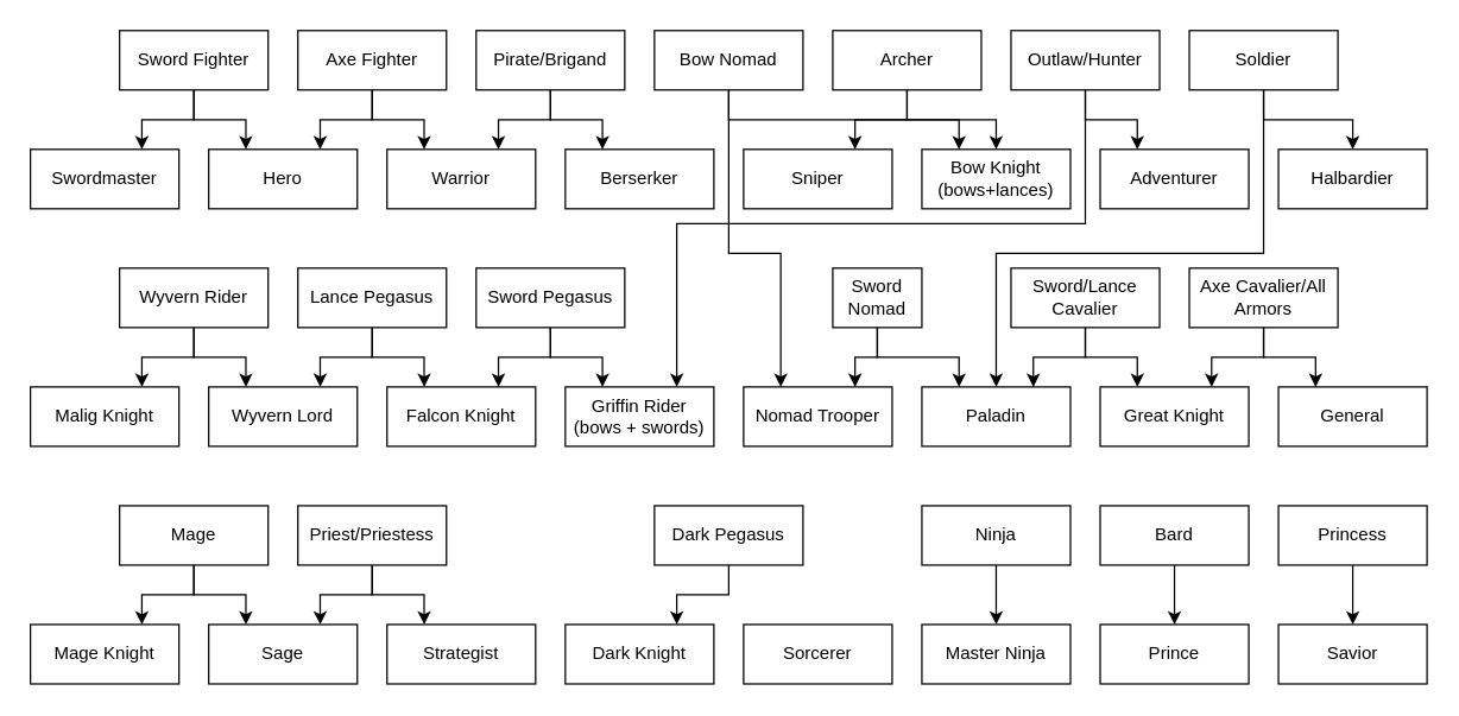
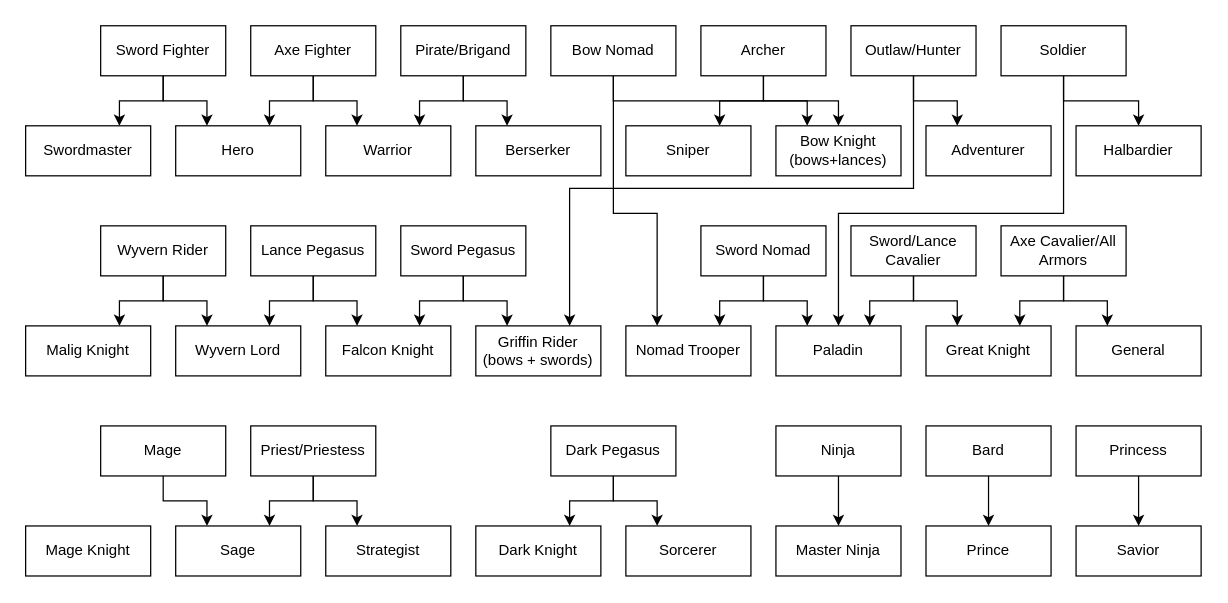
  <mxCell id="0" />
  <mxCell id="1" parent="0" />
  <mxCell id="2" value="" style="edgeStyle=orthogonalEdgeStyle;rounded=0;orthogonalLoop=1;jettySize=auto;html=1;entryX=0.75;entryY=0;entryDx=0;entryDy=0;" parent="1" source="4" target="5" edge="1"><mxGeometry relative="1" as="geometry" /></mxCell>
  <mxCell id="3" style="edgeStyle=orthogonalEdgeStyle;rounded=0;orthogonalLoop=1;jettySize=auto;html=1;exitX=0.5;exitY=1;exitDx=0;exitDy=0;entryX=0.25;entryY=0;entryDx=0;entryDy=0;" parent="1" source="4" target="6" edge="1"><mxGeometry relative="1" as="geometry" /></mxCell>
  <mxCell id="4" value="Sword Fighter" style="rounded=0;whiteSpace=wrap;html=1;" parent="1" vertex="1"><mxGeometry x="80" y="20" width="100" height="40" as="geometry" /></mxCell>
  <mxCell id="5" value="Swordmaster" style="rounded=0;whiteSpace=wrap;html=1;" parent="1" vertex="1"><mxGeometry x="20" y="100" width="100" height="40" as="geometry" /></mxCell>
  <mxCell id="6" value="Hero" style="rounded=0;whiteSpace=wrap;html=1;" parent="1" vertex="1"><mxGeometry x="140" y="100" width="100" height="40" as="geometry" /></mxCell>
  <mxCell id="7" style="edgeStyle=orthogonalEdgeStyle;rounded=0;orthogonalLoop=1;jettySize=auto;html=1;exitX=0.5;exitY=1;exitDx=0;exitDy=0;entryX=0.75;entryY=0;entryDx=0;entryDy=0;" parent="1" source="9" target="6" edge="1"><mxGeometry relative="1" as="geometry" /></mxCell>
  <mxCell id="8" style="edgeStyle=orthogonalEdgeStyle;rounded=0;orthogonalLoop=1;jettySize=auto;html=1;exitX=0.5;exitY=1;exitDx=0;exitDy=0;entryX=0.25;entryY=0;entryDx=0;entryDy=0;" parent="1" source="9" target="10" edge="1"><mxGeometry relative="1" as="geometry" /></mxCell>
  <mxCell id="9" value="Axe Fighter" style="rounded=0;whiteSpace=wrap;html=1;" parent="1" vertex="1"><mxGeometry x="200" y="20" width="100" height="40" as="geometry" /></mxCell>
  <mxCell id="10" value="Warrior" style="rounded=0;whiteSpace=wrap;html=1;" parent="1" vertex="1"><mxGeometry x="260" y="100" width="100" height="40" as="geometry" /></mxCell>
  <mxCell id="11" style="edgeStyle=orthogonalEdgeStyle;rounded=0;orthogonalLoop=1;jettySize=auto;html=1;entryX=0.75;entryY=0;entryDx=0;entryDy=0;" parent="1" source="13" target="10" edge="1"><mxGeometry relative="1" as="geometry" /></mxCell>
  <mxCell id="12" style="edgeStyle=orthogonalEdgeStyle;rounded=0;orthogonalLoop=1;jettySize=auto;html=1;exitX=0.5;exitY=1;exitDx=0;exitDy=0;entryX=0.25;entryY=0;entryDx=0;entryDy=0;" parent="1" source="13" target="14" edge="1"><mxGeometry relative="1" as="geometry" /></mxCell>
  <mxCell id="13" value="Pirate/Brigand" style="rounded=0;whiteSpace=wrap;html=1;" parent="1" vertex="1"><mxGeometry x="320" y="20" width="100" height="40" as="geometry" /></mxCell>
  <mxCell id="14" value="Berserker" style="rounded=0;whiteSpace=wrap;html=1;" parent="1" vertex="1"><mxGeometry x="380" y="100" width="100" height="40" as="geometry" /></mxCell>
  <mxCell id="15" value="" style="edgeStyle=orthogonalEdgeStyle;rounded=0;orthogonalLoop=1;jettySize=auto;html=1;entryX=0.75;entryY=0;entryDx=0;entryDy=0;" parent="1" source="17" target="18" edge="1"><mxGeometry relative="1" as="geometry" /></mxCell>
  <mxCell id="16" style="edgeStyle=orthogonalEdgeStyle;rounded=0;orthogonalLoop=1;jettySize=auto;html=1;exitX=0.5;exitY=1;exitDx=0;exitDy=0;entryX=0.25;entryY=0;entryDx=0;entryDy=0;" parent="1" source="17" target="19" edge="1"><mxGeometry relative="1" as="geometry" /></mxCell>
  <mxCell id="17" value="Archer" style="rounded=0;whiteSpace=wrap;html=1;" parent="1" vertex="1"><mxGeometry x="560" y="20" width="100" height="40" as="geometry" /></mxCell>
  <mxCell id="18" value="Sniper" style="rounded=0;whiteSpace=wrap;html=1;" parent="1" vertex="1"><mxGeometry x="500" y="100" width="100" height="40" as="geometry" /></mxCell>
  <mxCell id="19" value="Bow Knight&lt;div&gt;(bows+lances)&lt;/div&gt;" style="rounded=0;whiteSpace=wrap;html=1;" parent="1" vertex="1"><mxGeometry x="620" y="100" width="100" height="40" as="geometry" /></mxCell>
  <mxCell id="20" style="edgeStyle=orthogonalEdgeStyle;rounded=0;orthogonalLoop=1;jettySize=auto;html=1;exitX=0.5;exitY=1;exitDx=0;exitDy=0;entryX=0.25;entryY=0;entryDx=0;entryDy=0;" parent="1" source="22" target="23" edge="1"><mxGeometry relative="1" as="geometry"><mxPoint x="765" y="130" as="targetPoint" /></mxGeometry></mxCell>
  <mxCell id="21" style="edgeStyle=orthogonalEdgeStyle;rounded=0;orthogonalLoop=1;jettySize=auto;html=1;exitX=0.5;exitY=1;exitDx=0;exitDy=0;entryX=0.75;entryY=0;entryDx=0;entryDy=0;" parent="1" source="22" target="27" edge="1"><mxGeometry relative="1" as="geometry"><Array as="points"><mxPoint x="730" y="150" /><mxPoint x="455" y="150" /></Array></mxGeometry></mxCell>
  <mxCell id="22" value="Outlaw/Hunter" style="rounded=0;whiteSpace=wrap;html=1;" parent="1" vertex="1"><mxGeometry x="680" y="20" width="100" height="40" as="geometry" /></mxCell>
  <mxCell id="23" value="Adventurer" style="rounded=0;whiteSpace=wrap;html=1;" parent="1" vertex="1"><mxGeometry x="740" y="100" width="100" height="40" as="geometry" /></mxCell>
  <mxCell id="24" style="edgeStyle=orthogonalEdgeStyle;rounded=0;orthogonalLoop=1;jettySize=auto;html=1;exitX=0.5;exitY=1;exitDx=0;exitDy=0;entryX=0.25;entryY=0;entryDx=0;entryDy=0;" parent="1" source="26" target="28" edge="1"><mxGeometry relative="1" as="geometry"><Array as="points"><mxPoint x="490" y="170" /><mxPoint x="525" y="170" /></Array></mxGeometry></mxCell>
  <mxCell id="25" style="edgeStyle=orthogonalEdgeStyle;rounded=0;orthogonalLoop=1;jettySize=auto;html=1;exitX=0.5;exitY=1;exitDx=0;exitDy=0;" parent="1" source="26" target="19" edge="1"><mxGeometry relative="1" as="geometry" /></mxCell>
  <mxCell id="26" value="Bow Nomad" style="rounded=0;whiteSpace=wrap;html=1;" parent="1" vertex="1"><mxGeometry x="440" y="20" width="100" height="40" as="geometry" /></mxCell>
  <mxCell id="27" value="Griffin Rider (bows + swords)" style="rounded=0;whiteSpace=wrap;html=1;" parent="1" vertex="1"><mxGeometry x="380" y="260" width="100" height="40" as="geometry" /></mxCell>
  <mxCell id="28" value="Nomad Trooper" style="rounded=0;whiteSpace=wrap;html=1;" parent="1" vertex="1"><mxGeometry x="500" y="260" width="100" height="40" as="geometry" /></mxCell>
  <mxCell id="29" style="edgeStyle=orthogonalEdgeStyle;rounded=0;orthogonalLoop=1;jettySize=auto;html=1;entryX=0.75;entryY=0;entryDx=0;entryDy=0;" parent="1" source="31" target="28" edge="1"><mxGeometry relative="1" as="geometry" /></mxCell>
  <mxCell id="30" style="edgeStyle=orthogonalEdgeStyle;rounded=0;orthogonalLoop=1;jettySize=auto;html=1;entryX=0.25;entryY=0;entryDx=0;entryDy=0;" parent="1" source="31" target="32" edge="1"><mxGeometry relative="1" as="geometry"><mxPoint x="635" y="270" as="targetPoint" /></mxGeometry></mxCell>
- <mxCell id="31" value="Sword Nomad" style="rounded=0;whiteSpace=wrap;html=1;" parent="1" vertex="1"><mxGeometry x="560" y="180" width="60" height="40" as="geometry" /></mxCell>
+ <mxCell id="31" value="Sword Nomad" style="rounded=0;whiteSpace=wrap;html=1;" parent="1" vertex="1"><mxGeometry x="560" y="180" width="100" height="40" as="geometry" /></mxCell>
  <mxCell id="32" value="Paladin" style="rounded=0;whiteSpace=wrap;html=1;" parent="1" vertex="1"><mxGeometry x="620" y="260" width="100" height="40" as="geometry" /></mxCell>
  <mxCell id="33" value="Falcon Knight" style="rounded=0;whiteSpace=wrap;html=1;" parent="1" vertex="1"><mxGeometry x="260" y="260" width="100" height="40" as="geometry" /></mxCell>
  <mxCell id="34" style="edgeStyle=orthogonalEdgeStyle;rounded=0;orthogonalLoop=1;jettySize=auto;html=1;exitX=0.5;exitY=1;exitDx=0;exitDy=0;entryX=0.75;entryY=0;entryDx=0;entryDy=0;" parent="1" source="36" target="32" edge="1"><mxGeometry relative="1" as="geometry" /></mxCell>
  <mxCell id="35" style="edgeStyle=orthogonalEdgeStyle;rounded=0;orthogonalLoop=1;jettySize=auto;html=1;exitX=0.5;exitY=1;exitDx=0;exitDy=0;entryX=0.25;entryY=0;entryDx=0;entryDy=0;" parent="1" source="36" target="40" edge="1"><mxGeometry relative="1" as="geometry" /></mxCell>
  <mxCell id="36" value="Sword/Lance Cavalier" style="rounded=0;whiteSpace=wrap;html=1;" parent="1" vertex="1"><mxGeometry x="680" y="180" width="100" height="40" as="geometry" /></mxCell>
  <mxCell id="37" style="edgeStyle=orthogonalEdgeStyle;rounded=0;orthogonalLoop=1;jettySize=auto;html=1;entryX=0.75;entryY=0;entryDx=0;entryDy=0;" parent="1" source="39" target="40" edge="1"><mxGeometry relative="1" as="geometry" /></mxCell>
  <mxCell id="38" style="edgeStyle=orthogonalEdgeStyle;rounded=0;orthogonalLoop=1;jettySize=auto;html=1;exitX=0.5;exitY=1;exitDx=0;exitDy=0;entryX=0.25;entryY=0;entryDx=0;entryDy=0;" parent="1" source="39" target="41" edge="1"><mxGeometry relative="1" as="geometry" /></mxCell>
  <mxCell id="39" value="Axe Cavalier/All Armors" style="rounded=0;whiteSpace=wrap;html=1;" parent="1" vertex="1"><mxGeometry x="800" y="180" width="100" height="40" as="geometry" /></mxCell>
  <mxCell id="40" value="Great Knight" style="rounded=0;whiteSpace=wrap;html=1;" parent="1" vertex="1"><mxGeometry x="740" y="260" width="100" height="40" as="geometry" /></mxCell>
  <mxCell id="41" value="General" style="rounded=0;whiteSpace=wrap;html=1;" parent="1" vertex="1"><mxGeometry x="860" y="260" width="100" height="40" as="geometry" /></mxCell>
  <mxCell id="42" style="edgeStyle=orthogonalEdgeStyle;rounded=0;orthogonalLoop=1;jettySize=auto;html=1;exitX=0.5;exitY=1;exitDx=0;exitDy=0;entryX=0.75;entryY=0;entryDx=0;entryDy=0;" parent="1" source="44" target="33" edge="1"><mxGeometry relative="1" as="geometry" /></mxCell>
  <mxCell id="43" style="edgeStyle=orthogonalEdgeStyle;rounded=0;orthogonalLoop=1;jettySize=auto;html=1;exitX=0.5;exitY=1;exitDx=0;exitDy=0;entryX=0.25;entryY=0;entryDx=0;entryDy=0;" parent="1" source="44" target="27" edge="1"><mxGeometry relative="1" as="geometry" /></mxCell>
  <mxCell id="44" value="Sword Pegasus" style="rounded=0;whiteSpace=wrap;html=1;" parent="1" vertex="1"><mxGeometry x="320" y="180" width="100" height="40" as="geometry" /></mxCell>
  <mxCell id="45" value="Wyvern Lord" style="rounded=0;whiteSpace=wrap;html=1;" parent="1" vertex="1"><mxGeometry x="140" y="260" width="100" height="40" as="geometry" /></mxCell>
  <mxCell id="46" style="edgeStyle=orthogonalEdgeStyle;rounded=0;orthogonalLoop=1;jettySize=auto;html=1;entryX=0.25;entryY=0;entryDx=0;entryDy=0;" parent="1" source="48" target="45" edge="1"><mxGeometry relative="1" as="geometry"><Array as="points"><mxPoint x="130" y="240" /><mxPoint x="165" y="240" /></Array></mxGeometry></mxCell>
  <mxCell id="47" style="edgeStyle=orthogonalEdgeStyle;rounded=0;orthogonalLoop=1;jettySize=auto;html=1;exitX=0.5;exitY=1;exitDx=0;exitDy=0;entryX=0.75;entryY=0;entryDx=0;entryDy=0;" parent="1" source="48" target="49" edge="1"><mxGeometry relative="1" as="geometry" /></mxCell>
  <mxCell id="48" value="Wyvern Rider" style="rounded=0;whiteSpace=wrap;html=1;" parent="1" vertex="1"><mxGeometry x="80" y="180" width="100" height="40" as="geometry" /></mxCell>
  <mxCell id="49" value="Malig Knight" style="rounded=0;whiteSpace=wrap;html=1;" parent="1" vertex="1"><mxGeometry x="20" y="260" width="100" height="40" as="geometry" /></mxCell>
- <mxCell id="50" style="edgeStyle=orthogonalEdgeStyle;rounded=0;orthogonalLoop=1;jettySize=auto;html=1;exitX=0.5;exitY=1;exitDx=0;exitDy=0;entryX=0.75;entryY=0;entryDx=0;entryDy=0;" parent="1" source="52" target="56" edge="1"><mxGeometry relative="1" as="geometry" /></mxCell>
  <mxCell id="51" style="edgeStyle=orthogonalEdgeStyle;rounded=0;orthogonalLoop=1;jettySize=auto;html=1;exitX=0.5;exitY=1;exitDx=0;exitDy=0;entryX=0.25;entryY=0;entryDx=0;entryDy=0;" parent="1" source="52" target="57" edge="1"><mxGeometry relative="1" as="geometry" /></mxCell>
  <mxCell id="52" value="Mage" style="rounded=0;whiteSpace=wrap;html=1;" parent="1" vertex="1"><mxGeometry x="80" y="340" width="100" height="40" as="geometry" /></mxCell>
  <mxCell id="53" style="edgeStyle=orthogonalEdgeStyle;rounded=0;orthogonalLoop=1;jettySize=auto;html=1;exitX=0.5;exitY=1;exitDx=0;exitDy=0;entryX=0.75;entryY=0;entryDx=0;entryDy=0;" parent="1" source="55" target="57" edge="1"><mxGeometry relative="1" as="geometry" /></mxCell>
  <mxCell id="54" style="edgeStyle=orthogonalEdgeStyle;rounded=0;orthogonalLoop=1;jettySize=auto;html=1;exitX=0.5;exitY=1;exitDx=0;exitDy=0;entryX=0.25;entryY=0;entryDx=0;entryDy=0;" parent="1" source="55" target="58" edge="1"><mxGeometry relative="1" as="geometry" /></mxCell>
  <mxCell id="55" value="Priest/Priestess" style="rounded=0;whiteSpace=wrap;html=1;" parent="1" vertex="1"><mxGeometry x="200" y="340" width="100" height="40" as="geometry" /></mxCell>
  <mxCell id="56" value="Mage Knight" style="rounded=0;whiteSpace=wrap;html=1;" parent="1" vertex="1"><mxGeometry x="20" y="420" width="100" height="40" as="geometry" /></mxCell>
  <mxCell id="57" value="Sage" style="rounded=0;whiteSpace=wrap;html=1;" parent="1" vertex="1"><mxGeometry x="140" y="420" width="100" height="40" as="geometry" /></mxCell>
  <mxCell id="58" value="Strategist" style="rounded=0;whiteSpace=wrap;html=1;" parent="1" vertex="1"><mxGeometry x="260" y="420" width="100" height="40" as="geometry" /></mxCell>
  <mxCell id="59" style="edgeStyle=orthogonalEdgeStyle;rounded=0;orthogonalLoop=1;jettySize=auto;html=1;entryX=0.75;entryY=0;entryDx=0;entryDy=0;" parent="1" source="61" target="62" edge="1"><mxGeometry relative="1" as="geometry" /></mxCell>
+ <mxCell id="60" style="edgeStyle=orthogonalEdgeStyle;rounded=0;orthogonalLoop=1;jettySize=auto;html=1;exitX=0.5;exitY=1;exitDx=0;exitDy=0;entryX=0.25;entryY=0;entryDx=0;entryDy=0;" parent="1" source="61" target="63" edge="1"><mxGeometry relative="1" as="geometry" /></mxCell>
  <mxCell id="61" value="Dark Pegasus" style="rounded=0;whiteSpace=wrap;html=1;" parent="1" vertex="1"><mxGeometry x="440" y="340" width="100" height="40" as="geometry" /></mxCell>
  <mxCell id="62" value="Dark Knight" style="rounded=0;whiteSpace=wrap;html=1;" parent="1" vertex="1"><mxGeometry x="380" y="420" width="100" height="40" as="geometry" /></mxCell>
  <mxCell id="63" value="Sorcerer" style="rounded=0;whiteSpace=wrap;html=1;" parent="1" vertex="1"><mxGeometry x="500" y="420" width="100" height="40" as="geometry" /></mxCell>
  <mxCell id="64" style="edgeStyle=orthogonalEdgeStyle;rounded=0;orthogonalLoop=1;jettySize=auto;html=1;exitX=0.5;exitY=1;exitDx=0;exitDy=0;" parent="1" source="65" target="66" edge="1"><mxGeometry relative="1" as="geometry" /></mxCell>
  <mxCell id="65" value="Ninja" style="rounded=0;whiteSpace=wrap;html=1;" parent="1" vertex="1"><mxGeometry x="620" y="340" width="100" height="40" as="geometry" /></mxCell>
  <mxCell id="66" value="Master Ninja" style="rounded=0;whiteSpace=wrap;html=1;" parent="1" vertex="1"><mxGeometry x="620" y="420" width="100" height="40" as="geometry" /></mxCell>
  <mxCell id="67" style="edgeStyle=orthogonalEdgeStyle;rounded=0;orthogonalLoop=1;jettySize=auto;html=1;exitX=0.5;exitY=1;exitDx=0;exitDy=0;" parent="1" source="68" target="69" edge="1"><mxGeometry relative="1" as="geometry" /></mxCell>
  <mxCell id="68" value="Bard" style="rounded=0;whiteSpace=wrap;html=1;" parent="1" vertex="1"><mxGeometry x="740" y="340" width="100" height="40" as="geometry" /></mxCell>
  <mxCell id="69" value="Prince" style="rounded=0;whiteSpace=wrap;html=1;" parent="1" vertex="1"><mxGeometry x="740" y="420" width="100" height="40" as="geometry" /></mxCell>
  <mxCell id="70" style="edgeStyle=orthogonalEdgeStyle;rounded=0;orthogonalLoop=1;jettySize=auto;html=1;exitX=0.5;exitY=1;exitDx=0;exitDy=0;" parent="1" source="71" target="72" edge="1"><mxGeometry relative="1" as="geometry" /></mxCell>
  <mxCell id="71" value="Princess" style="rounded=0;whiteSpace=wrap;html=1;" parent="1" vertex="1"><mxGeometry x="860" y="340" width="100" height="40" as="geometry" /></mxCell>
  <mxCell id="72" value="Savior" style="rounded=0;whiteSpace=wrap;html=1;" parent="1" vertex="1"><mxGeometry x="860" y="420" width="100" height="40" as="geometry" /></mxCell>
  <mxCell id="73" style="edgeStyle=orthogonalEdgeStyle;rounded=0;orthogonalLoop=1;jettySize=auto;html=1;exitX=0.5;exitY=1;exitDx=0;exitDy=0;entryX=0.5;entryY=0;entryDx=0;entryDy=0;" parent="1" source="75" target="76" edge="1"><mxGeometry relative="1" as="geometry" /></mxCell>
  <mxCell id="74" style="edgeStyle=orthogonalEdgeStyle;rounded=0;orthogonalLoop=1;jettySize=auto;html=1;exitX=0.5;exitY=1;exitDx=0;exitDy=0;entryX=0.5;entryY=0;entryDx=0;entryDy=0;" parent="1" source="75" target="32" edge="1"><mxGeometry relative="1" as="geometry"><Array as="points"><mxPoint x="850" y="170" /><mxPoint x="670" y="170" /></Array></mxGeometry></mxCell>
  <mxCell id="75" value="Soldier" style="rounded=0;whiteSpace=wrap;html=1;" parent="1" vertex="1"><mxGeometry x="800" y="20" width="100" height="40" as="geometry" /></mxCell>
  <mxCell id="76" value="Halbardier" style="rounded=0;whiteSpace=wrap;html=1;" parent="1" vertex="1"><mxGeometry x="860" y="100" width="100" height="40" as="geometry" /></mxCell>
  <mxCell id="77" style="edgeStyle=orthogonalEdgeStyle;rounded=0;orthogonalLoop=1;jettySize=auto;html=1;entryX=0.25;entryY=0;entryDx=0;entryDy=0;" parent="1" source="79" target="33" edge="1"><mxGeometry relative="1" as="geometry" /></mxCell>
  <mxCell id="78" style="edgeStyle=orthogonalEdgeStyle;rounded=0;orthogonalLoop=1;jettySize=auto;html=1;exitX=0.5;exitY=1;exitDx=0;exitDy=0;entryX=0.75;entryY=0;entryDx=0;entryDy=0;" parent="1" source="79" target="45" edge="1"><mxGeometry relative="1" as="geometry"><Array as="points"><mxPoint x="250" y="240" /><mxPoint x="215" y="240" /></Array></mxGeometry></mxCell>
  <mxCell id="79" value="Lance Pegasus" style="rounded=0;whiteSpace=wrap;html=1;" parent="1" vertex="1"><mxGeometry x="200" y="180" width="100" height="40" as="geometry" /></mxCell>
